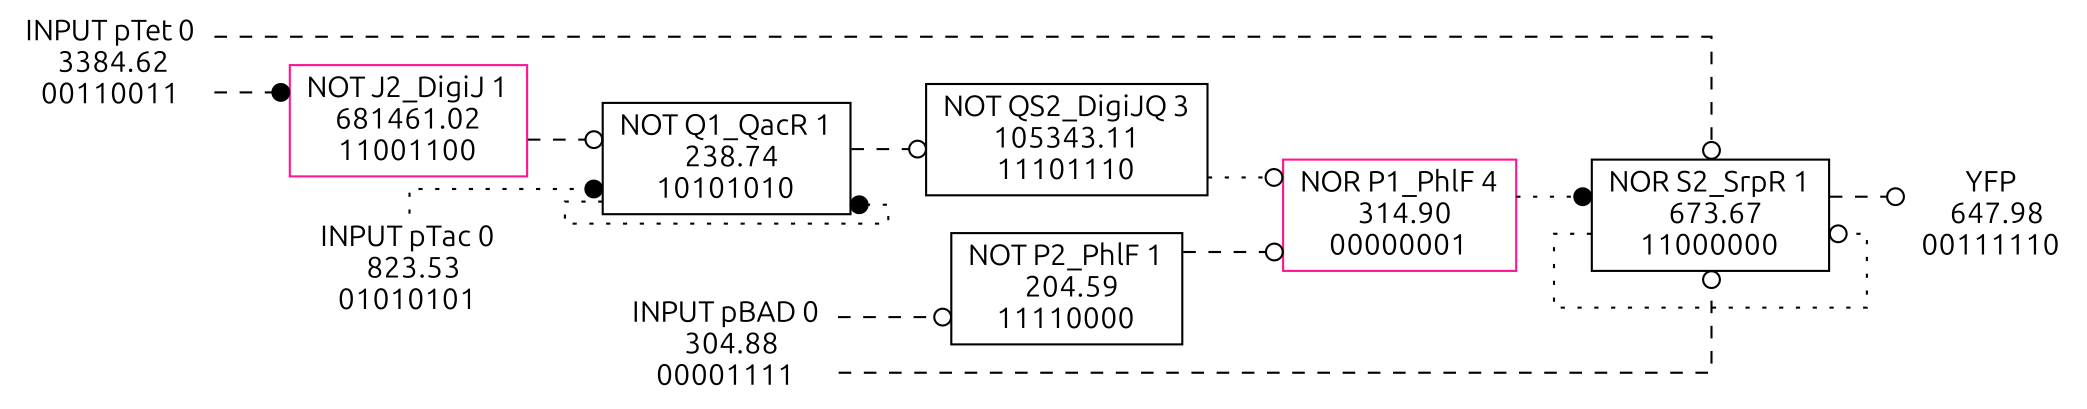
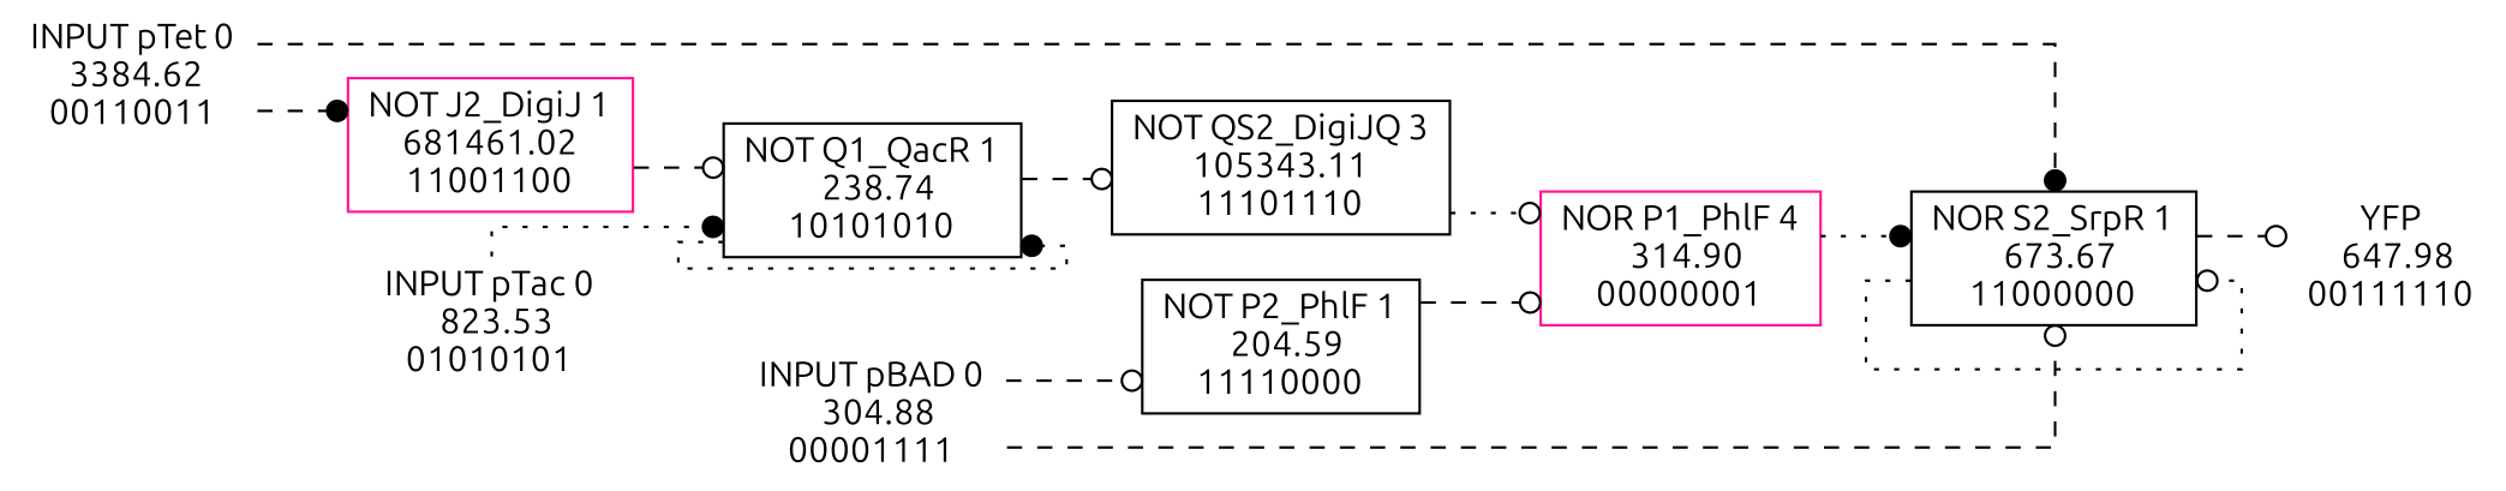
  digraph {
    fontname=Ubuntu
    rankdir=LR
    splines=ortho
    node [color=black fontname=Ubuntu shape=box fillcolor=gray100 style=filled]
    edge [arrowhead=odot fontname=Ubuntu style=dashed]
    n1 [color=deeppink label="YFP\n  647.98\n00111110" shape=none fillcolor="" style=""]
    n2 [label="INPUT pTac 0\n  823.53\n01010101" shape=none fillcolor="" style=""]
    n3 [label="NOT Q1_QacR 1\n  238.74\n10101010"]
    n4 [label="NOT QS2_DigiJQ 3\n105343.11\n11101110"]
    n5 [label="INPUT pTet 0\n 3384.62\n00110011" shape=none fillcolor="" style=""]
    n6 [label="NOR S2_SrpR 1\n  673.67\n11000000"]
    n7 [color=deeppink label="NOT J2_DigiJ 1\n681461.02\n11001100"]
    n8 [color=deeppink label="INPUT pBAD 0\n  304.88\n00001111" shape=none fillcolor="" style=""]
    n9 [label="NOT P2_PhlF 1\n  204.59\n11110000"]
    n10 [color=deeppink label="NOR P1_PhlF 4\n  314.90\n00000001"]
    n2 -> n3 [arrowhead=dot style=dotted]
    n3 -> n3 [arrowhead=dot style=dotted]
    n3 -> n4
    n4 -> n10 [style=dotted]
-   n5 -> n6
+   n5 -> n6 [arrowhead=dot]
    n5 -> n7 [arrowhead=dot]
    n6 -> n1
    n6 -> n6 [style=dotted]
    n7 -> n3
    n8 -> n6
    n8 -> n9
    n9 -> n10
    n10 -> n6 [arrowhead=dot style=dotted]
  }
